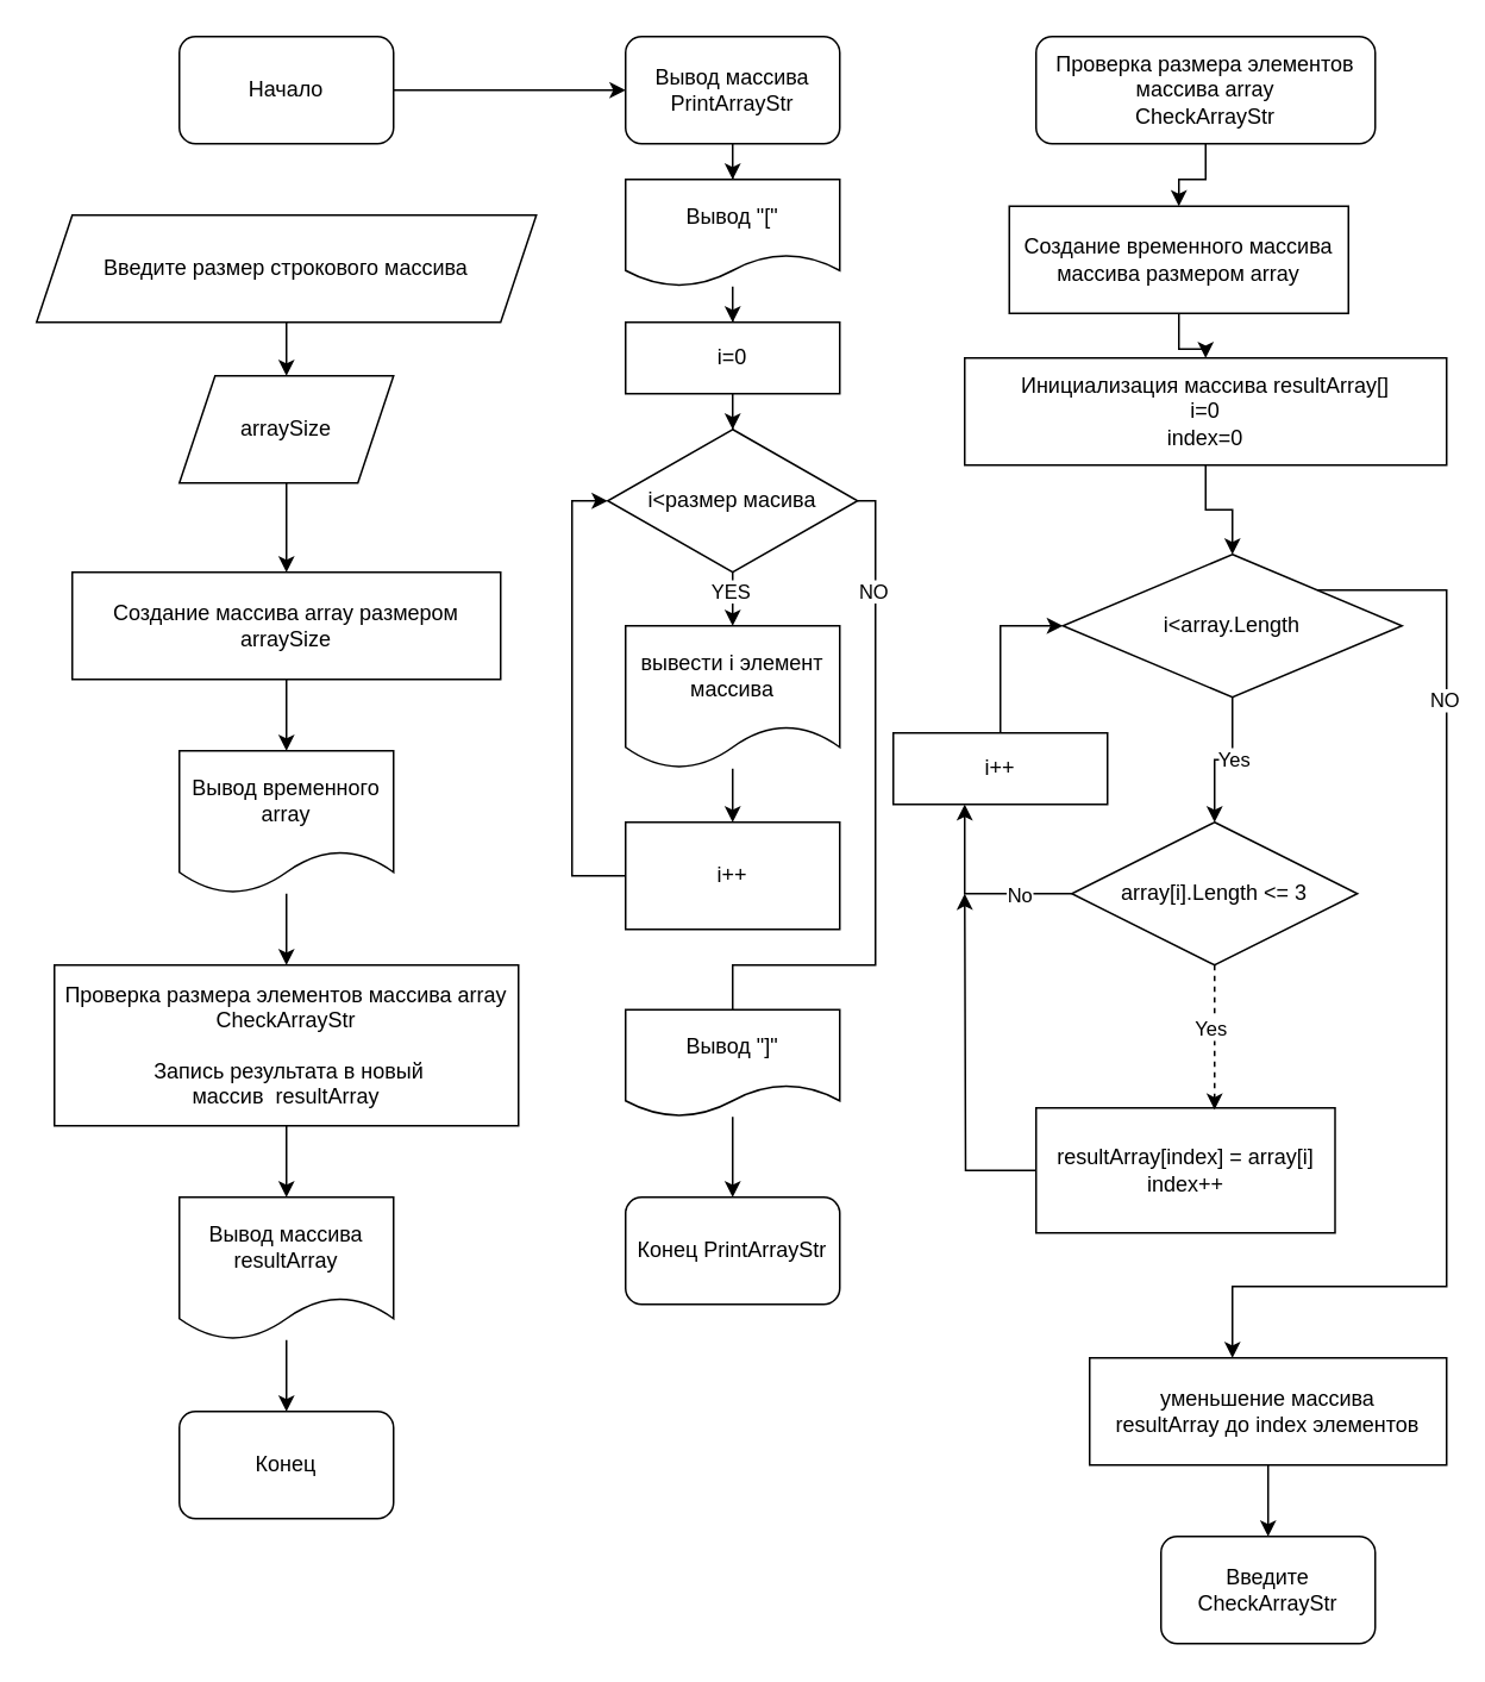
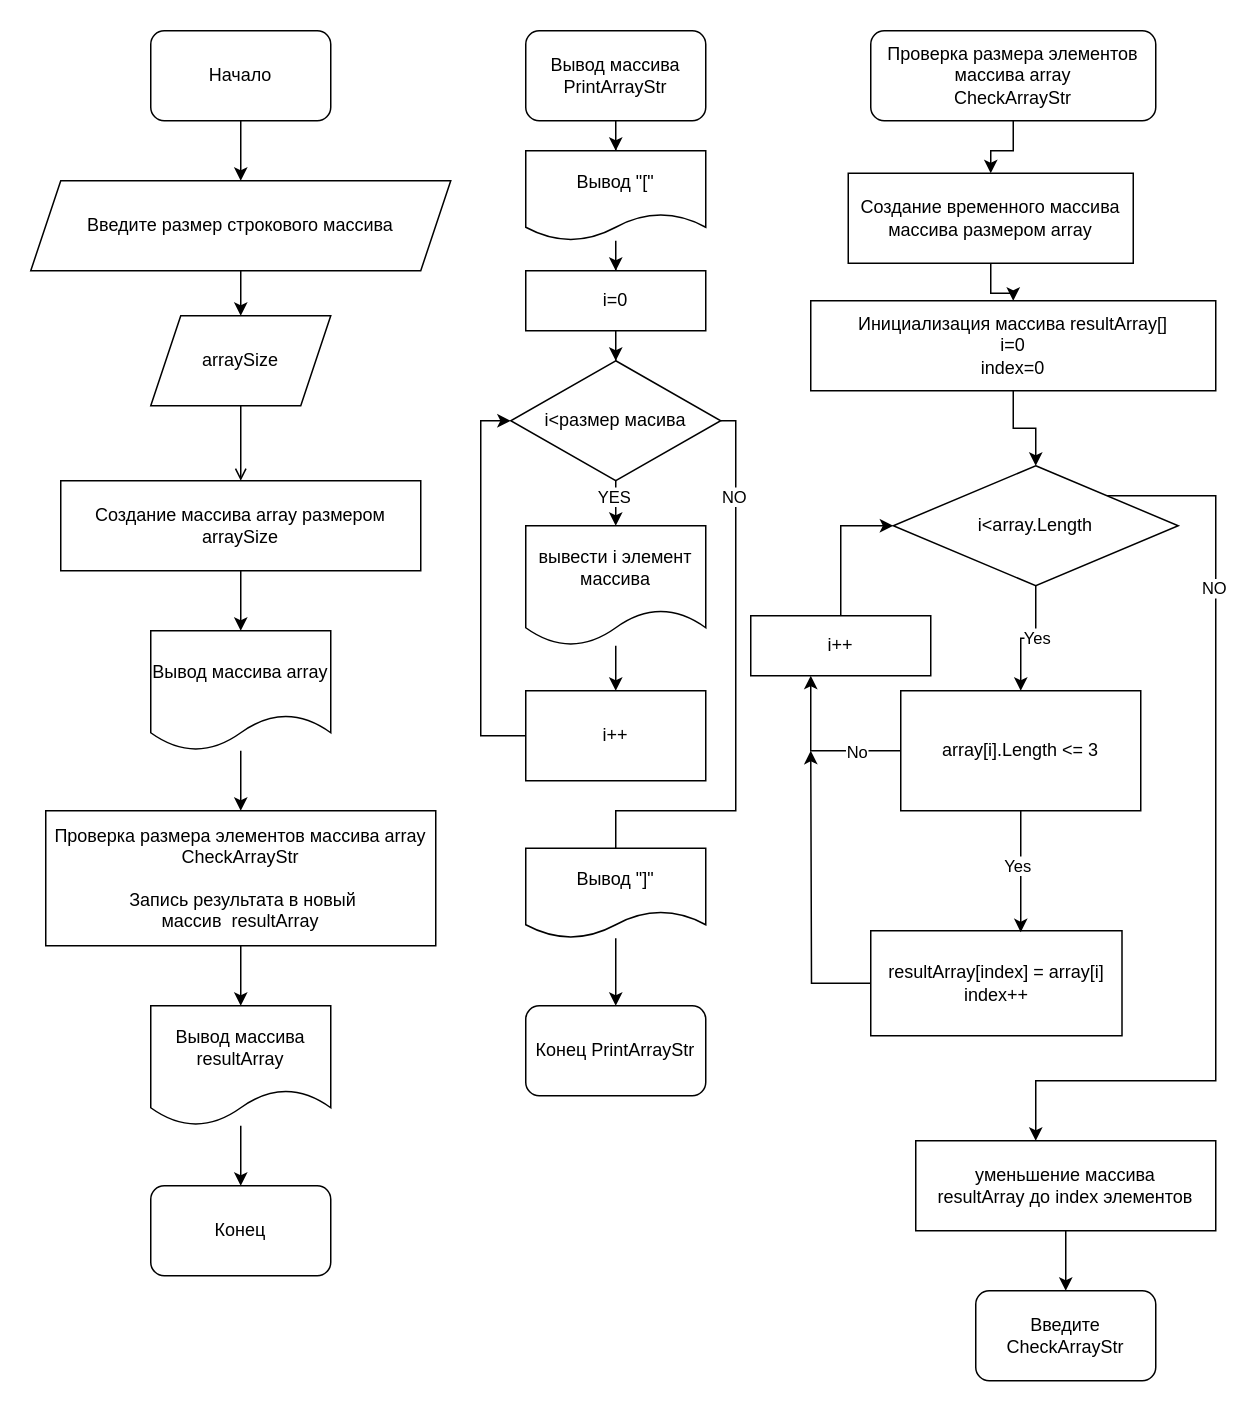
  <mxCell id="0" />
  <mxCell id="1" parent="0" />
- <mxCell id="2" value="" style="edgeStyle=orthogonalEdgeStyle;rounded=0;orthogonalLoop=1;jettySize=auto;html=1;" parent="1" source="3" target="41" edge="1"><mxGeometry relative="1" as="geometry" /></mxCell>
+ <mxCell id="2" value="" style="edgeStyle=orthogonalEdgeStyle;rounded=0;orthogonalLoop=1;jettySize=auto;html=1;" parent="1" source="3" target="5" edge="1"><mxGeometry relative="1" as="geometry" /></mxCell>
  <mxCell id="3" value="Начало" style="rounded=1;whiteSpace=wrap;html=1;" parent="1" vertex="1"><mxGeometry x="100" y="20" width="120" height="60" as="geometry" /></mxCell>
- <mxCell id="4" value="" style="edgeStyle=orthogonalEdgeStyle;rounded=0;orthogonalLoop=1;jettySize=auto;html=1;" parent="1" source="9" target="7" edge="1"><mxGeometry relative="1" as="geometry" /></mxCell>
+ <mxCell id="4" value="" style="edgeStyle=orthogonalEdgeStyle;rounded=0;orthogonalLoop=1;jettySize=auto;html=1;endArrow=open;" parent="1" source="9" target="7" edge="1"><mxGeometry relative="1" as="geometry" /></mxCell>
  <mxCell id="5" value="Введите размер строкового массива" style="shape=parallelogram;perimeter=parallelogramPerimeter;whiteSpace=wrap;html=1;fixedSize=1;" parent="1" vertex="1"><mxGeometry x="20" y="120" width="280" height="60" as="geometry" /></mxCell>
  <mxCell id="6" value="" style="edgeStyle=orthogonalEdgeStyle;rounded=0;orthogonalLoop=1;jettySize=auto;html=1;" parent="1" source="7" target="11" edge="1"><mxGeometry relative="1" as="geometry" /></mxCell>
  <mxCell id="7" value="Cоздание массива array размером arraySize" style="whiteSpace=wrap;html=1;" parent="1" vertex="1"><mxGeometry x="40" y="320" width="240" height="60" as="geometry" /></mxCell>
  <mxCell id="8" value="" style="edgeStyle=orthogonalEdgeStyle;rounded=0;orthogonalLoop=1;jettySize=auto;html=1;" parent="1" source="5" target="9" edge="1"><mxGeometry relative="1" as="geometry"><mxPoint x="160" y="180" as="sourcePoint" /><mxPoint x="160" y="360" as="targetPoint" /></mxGeometry></mxCell>
  <mxCell id="9" value="arraySize" style="shape=parallelogram;perimeter=parallelogramPerimeter;whiteSpace=wrap;html=1;fixedSize=1;" parent="1" vertex="1"><mxGeometry x="100" y="210" width="120" height="60" as="geometry" /></mxCell>
  <mxCell id="10" value="" style="edgeStyle=orthogonalEdgeStyle;rounded=0;orthogonalLoop=1;jettySize=auto;html=1;" parent="1" source="11" target="13" edge="1"><mxGeometry relative="1" as="geometry" /></mxCell>
- <mxCell id="11" value="Вывод временного array" style="shape=document;whiteSpace=wrap;html=1;boundedLbl=1;" parent="1" vertex="1"><mxGeometry x="100" y="420" width="120" height="80" as="geometry" /></mxCell>
+ <mxCell id="11" value="Вывод массива array" style="shape=document;whiteSpace=wrap;html=1;boundedLbl=1;" parent="1" vertex="1"><mxGeometry x="100" y="420" width="120" height="80" as="geometry" /></mxCell>
  <mxCell id="12" value="" style="edgeStyle=orthogonalEdgeStyle;rounded=0;orthogonalLoop=1;jettySize=auto;html=1;" parent="1" source="13" target="17" edge="1"><mxGeometry relative="1" as="geometry" /></mxCell>
  <mxCell id="13" value="Проверка размера элементов массива array&lt;br&gt;CheckArrayStr&lt;br&gt;&lt;br&gt;&amp;nbsp;Запись результата в новый массив&amp;nbsp;&amp;nbsp;resultArray" style="whiteSpace=wrap;html=1;" parent="1" vertex="1"><mxGeometry x="30" y="540" width="260" height="90" as="geometry" /></mxCell>
  <mxCell id="14" value="" style="edgeStyle=orthogonalEdgeStyle;rounded=0;orthogonalLoop=1;jettySize=auto;html=1;" parent="1" source="15" target="20" edge="1"><mxGeometry relative="1" as="geometry" /></mxCell>
  <mxCell id="15" value="Проверка размера элементов массива array&lt;br&gt;CheckArrayStr" style="rounded=1;whiteSpace=wrap;html=1;" parent="1" vertex="1"><mxGeometry x="580" y="20" width="190" height="60" as="geometry" /></mxCell>
  <mxCell id="16" value="" style="edgeStyle=orthogonalEdgeStyle;rounded=0;orthogonalLoop=1;jettySize=auto;html=1;" parent="1" source="17" target="18" edge="1"><mxGeometry relative="1" as="geometry" /></mxCell>
  <mxCell id="17" value="Вывод массива resultArray" style="shape=document;whiteSpace=wrap;html=1;boundedLbl=1;" parent="1" vertex="1"><mxGeometry x="100" y="670" width="120" height="80" as="geometry" /></mxCell>
  <mxCell id="18" value="Конец" style="rounded=1;whiteSpace=wrap;html=1;" parent="1" vertex="1"><mxGeometry x="100" y="790" width="120" height="60" as="geometry" /></mxCell>
  <mxCell id="19" value="" style="edgeStyle=orthogonalEdgeStyle;rounded=0;orthogonalLoop=1;jettySize=auto;html=1;" parent="1" source="20" target="22" edge="1"><mxGeometry relative="1" as="geometry" /></mxCell>
  <mxCell id="20" value="Создание временного массива массива размером array" style="rounded=0;whiteSpace=wrap;html=1;" parent="1" vertex="1"><mxGeometry x="565" y="115" width="190" height="60" as="geometry" /></mxCell>
  <mxCell id="21" value="" style="edgeStyle=orthogonalEdgeStyle;rounded=0;orthogonalLoop=1;jettySize=auto;html=1;" parent="1" source="22" target="27" edge="1"><mxGeometry relative="1" as="geometry" /></mxCell>
  <mxCell id="22" value="Инициализация массива resultArray[]&lt;br&gt;i=0&lt;br&gt;index=0" style="whiteSpace=wrap;html=1;rounded=0;" parent="1" vertex="1"><mxGeometry x="540" y="200" width="270" height="60" as="geometry" /></mxCell>
  <mxCell id="23" value="" style="edgeStyle=orthogonalEdgeStyle;rounded=0;orthogonalLoop=1;jettySize=auto;html=1;" parent="1" source="27" target="31" edge="1"><mxGeometry relative="1" as="geometry"><Array as="points"><mxPoint x="810" y="330" /><mxPoint x="810" y="720" /><mxPoint x="690" y="720" /></Array></mxGeometry></mxCell>
  <mxCell id="24" value="NO" style="edgeLabel;html=1;align=center;verticalAlign=middle;resizable=0;points=[];" parent="23" vertex="1" connectable="0"><mxGeometry x="-0.571" y="-2" relative="1" as="geometry"><mxPoint as="offset" /></mxGeometry></mxCell>
  <mxCell id="25" style="edgeStyle=orthogonalEdgeStyle;rounded=0;orthogonalLoop=1;jettySize=auto;html=1;entryX=0.5;entryY=0;entryDx=0;entryDy=0;" parent="1" source="27" target="34" edge="1"><mxGeometry relative="1" as="geometry" /></mxCell>
  <mxCell id="26" value="Yes" style="edgeLabel;html=1;align=center;verticalAlign=middle;resizable=0;points=[];" parent="25" vertex="1" connectable="0"><mxGeometry x="-0.15" relative="1" as="geometry"><mxPoint as="offset" /></mxGeometry></mxCell>
  <mxCell id="27" value="i&amp;lt;array.Length" style="rhombus;whiteSpace=wrap;html=1;" parent="1" vertex="1"><mxGeometry x="595" y="310" width="190" height="80" as="geometry" /></mxCell>
  <mxCell id="28" style="edgeStyle=orthogonalEdgeStyle;rounded=0;orthogonalLoop=1;jettySize=auto;html=1;" parent="1" source="29" edge="1"><mxGeometry relative="1" as="geometry"><mxPoint x="540" y="500" as="targetPoint" /></mxGeometry></mxCell>
  <mxCell id="29" value="resultArray[index] = array[i]&lt;br&gt;index++" style="rounded=0;whiteSpace=wrap;html=1;" parent="1" vertex="1"><mxGeometry x="580" y="620" width="167.5" height="70" as="geometry" /></mxCell>
  <mxCell id="30" value="" style="edgeStyle=orthogonalEdgeStyle;rounded=0;orthogonalLoop=1;jettySize=auto;html=1;" parent="1" source="31" target="39" edge="1"><mxGeometry relative="1" as="geometry" /></mxCell>
  <mxCell id="31" value="уменьшение массива&lt;br&gt;resultArray до index элементов" style="whiteSpace=wrap;html=1;" parent="1" vertex="1"><mxGeometry x="610" y="760" width="200" height="60" as="geometry" /></mxCell>
  <mxCell id="32" style="edgeStyle=orthogonalEdgeStyle;rounded=0;orthogonalLoop=1;jettySize=auto;html=1;" parent="1" source="34" target="38" edge="1"><mxGeometry relative="1" as="geometry"><Array as="points"><mxPoint x="540" y="500" /></Array></mxGeometry></mxCell>
  <mxCell id="33" value="No" style="edgeLabel;html=1;align=center;verticalAlign=middle;resizable=0;points=[];" parent="32" vertex="1" connectable="0"><mxGeometry x="-0.455" relative="1" as="geometry"><mxPoint as="offset" /></mxGeometry></mxCell>
- <mxCell id="34" value="array[i].Length &amp;lt;= 3" style="rhombus;whiteSpace=wrap;html=1;" parent="1" vertex="1"><mxGeometry x="600" y="460" width="160" height="80" as="geometry" /></mxCell>
- <mxCell id="35" style="edgeStyle=orthogonalEdgeStyle;rounded=0;orthogonalLoop=1;jettySize=auto;html=1;entryX=0.597;entryY=0.014;entryDx=0;entryDy=0;entryPerimeter=0;dashed=1;" parent="1" source="34" target="29" edge="1"><mxGeometry relative="1" as="geometry" /></mxCell>
+ <mxCell id="34" value="array[i].Length &amp;lt;= 3" style="whiteSpace=wrap;html=1;rounded=0;" parent="1" vertex="1"><mxGeometry x="600" y="460" width="160" height="80" as="geometry" /></mxCell>
+ <mxCell id="35" style="edgeStyle=orthogonalEdgeStyle;rounded=0;orthogonalLoop=1;jettySize=auto;html=1;entryX=0.597;entryY=0.014;entryDx=0;entryDy=0;entryPerimeter=0;" parent="1" source="34" target="29" edge="1"><mxGeometry relative="1" as="geometry" /></mxCell>
  <mxCell id="36" value="Yes" style="edgeLabel;html=1;align=center;verticalAlign=middle;resizable=0;points=[];" parent="35" vertex="1" connectable="0"><mxGeometry x="-0.114" y="-2" relative="1" as="geometry"><mxPoint as="offset" /></mxGeometry></mxCell>
  <mxCell id="37" style="edgeStyle=orthogonalEdgeStyle;rounded=0;orthogonalLoop=1;jettySize=auto;html=1;entryX=0;entryY=0.5;entryDx=0;entryDy=0;" parent="1" source="38" target="27" edge="1"><mxGeometry relative="1" as="geometry" /></mxCell>
  <mxCell id="38" value="i++" style="rounded=0;whiteSpace=wrap;html=1;" parent="1" vertex="1"><mxGeometry x="500" y="410" width="120" height="40" as="geometry" /></mxCell>
  <mxCell id="39" value="Введите&lt;br&gt;CheckArrayStr" style="rounded=1;whiteSpace=wrap;html=1;" parent="1" vertex="1"><mxGeometry x="650" y="860" width="120" height="60" as="geometry" /></mxCell>
  <mxCell id="40" value="" style="edgeStyle=orthogonalEdgeStyle;rounded=0;orthogonalLoop=1;jettySize=auto;html=1;" parent="1" source="41" target="57" edge="1"><mxGeometry relative="1" as="geometry" /></mxCell>
  <mxCell id="41" value="Вывод массива&lt;br&gt;PrintArrayStr" style="rounded=1;whiteSpace=wrap;html=1;" parent="1" vertex="1"><mxGeometry x="350" y="20" width="120" height="60" as="geometry" /></mxCell>
  <mxCell id="42" value="" style="edgeStyle=orthogonalEdgeStyle;rounded=0;orthogonalLoop=1;jettySize=auto;html=1;" parent="1" source="43" target="52" edge="1"><mxGeometry relative="1" as="geometry" /></mxCell>
  <mxCell id="43" value="вывести i элемент массива" style="shape=document;whiteSpace=wrap;html=1;boundedLbl=1;rounded=1;" parent="1" vertex="1"><mxGeometry x="350" y="350" width="120" height="80" as="geometry" /></mxCell>
  <mxCell id="44" value="" style="edgeStyle=orthogonalEdgeStyle;rounded=0;orthogonalLoop=1;jettySize=auto;html=1;" parent="1" source="48" target="43" edge="1"><mxGeometry relative="1" as="geometry" /></mxCell>
  <mxCell id="45" value="YES" style="edgeLabel;html=1;align=center;verticalAlign=middle;resizable=0;points=[];" parent="44" vertex="1" connectable="0"><mxGeometry x="0.2" y="-2" relative="1" as="geometry"><mxPoint as="offset" /></mxGeometry></mxCell>
  <mxCell id="46" style="edgeStyle=orthogonalEdgeStyle;rounded=0;orthogonalLoop=1;jettySize=auto;html=1;" parent="1" source="48" edge="1"><mxGeometry relative="1" as="geometry"><mxPoint x="410" y="610" as="targetPoint" /><Array as="points"><mxPoint x="490" y="280" /><mxPoint x="490" y="540" /><mxPoint x="410" y="540" /></Array></mxGeometry></mxCell>
  <mxCell id="47" value="NO&lt;br&gt;" style="edgeLabel;html=1;align=center;verticalAlign=middle;resizable=0;points=[];" vertex="1" connectable="0" parent="46"><mxGeometry x="-0.643" y="-2" relative="1" as="geometry"><mxPoint y="-15" as="offset" /></mxGeometry></mxCell>
  <mxCell id="48" value="i&amp;lt;размер масива" style="rhombus;whiteSpace=wrap;html=1;" parent="1" vertex="1"><mxGeometry x="340" y="240" width="140" height="80" as="geometry" /></mxCell>
  <mxCell id="49" value="" style="edgeStyle=orthogonalEdgeStyle;rounded=0;orthogonalLoop=1;jettySize=auto;html=1;" parent="1" source="50" target="48" edge="1"><mxGeometry relative="1" as="geometry" /></mxCell>
  <mxCell id="50" value="i=0" style="rounded=0;whiteSpace=wrap;html=1;" parent="1" vertex="1"><mxGeometry x="350" y="180" width="120" height="40" as="geometry" /></mxCell>
  <mxCell id="51" style="edgeStyle=orthogonalEdgeStyle;rounded=0;orthogonalLoop=1;jettySize=auto;html=1;entryX=0;entryY=0.5;entryDx=0;entryDy=0;" parent="1" source="52" target="48" edge="1"><mxGeometry relative="1" as="geometry"><Array as="points"><mxPoint x="320" y="490" /><mxPoint x="320" y="280" /></Array></mxGeometry></mxCell>
  <mxCell id="52" value="i++" style="rounded=0;whiteSpace=wrap;html=1;" parent="1" vertex="1"><mxGeometry x="350" y="460" width="120" height="60" as="geometry" /></mxCell>
  <mxCell id="53" value="Конец&amp;nbsp;PrintArrayStr" style="rounded=1;whiteSpace=wrap;html=1;" parent="1" vertex="1"><mxGeometry x="350" y="670" width="120" height="60" as="geometry" /></mxCell>
  <mxCell id="54" value="" style="edgeStyle=orthogonalEdgeStyle;rounded=0;orthogonalLoop=1;jettySize=auto;html=1;" parent="1" source="55" target="53" edge="1"><mxGeometry relative="1" as="geometry" /></mxCell>
  <mxCell id="55" value="Вывод &quot;]&quot;" style="shape=document;whiteSpace=wrap;html=1;boundedLbl=1;" parent="1" vertex="1"><mxGeometry x="350" y="565" width="120" height="60" as="geometry" /></mxCell>
  <mxCell id="56" value="" style="edgeStyle=orthogonalEdgeStyle;rounded=0;orthogonalLoop=1;jettySize=auto;html=1;" parent="1" source="57" target="50" edge="1"><mxGeometry relative="1" as="geometry" /></mxCell>
  <mxCell id="57" value="Вывод &quot;[&quot;" style="shape=document;whiteSpace=wrap;html=1;boundedLbl=1;" parent="1" vertex="1"><mxGeometry x="350" y="100" width="120" height="60" as="geometry" /></mxCell>
